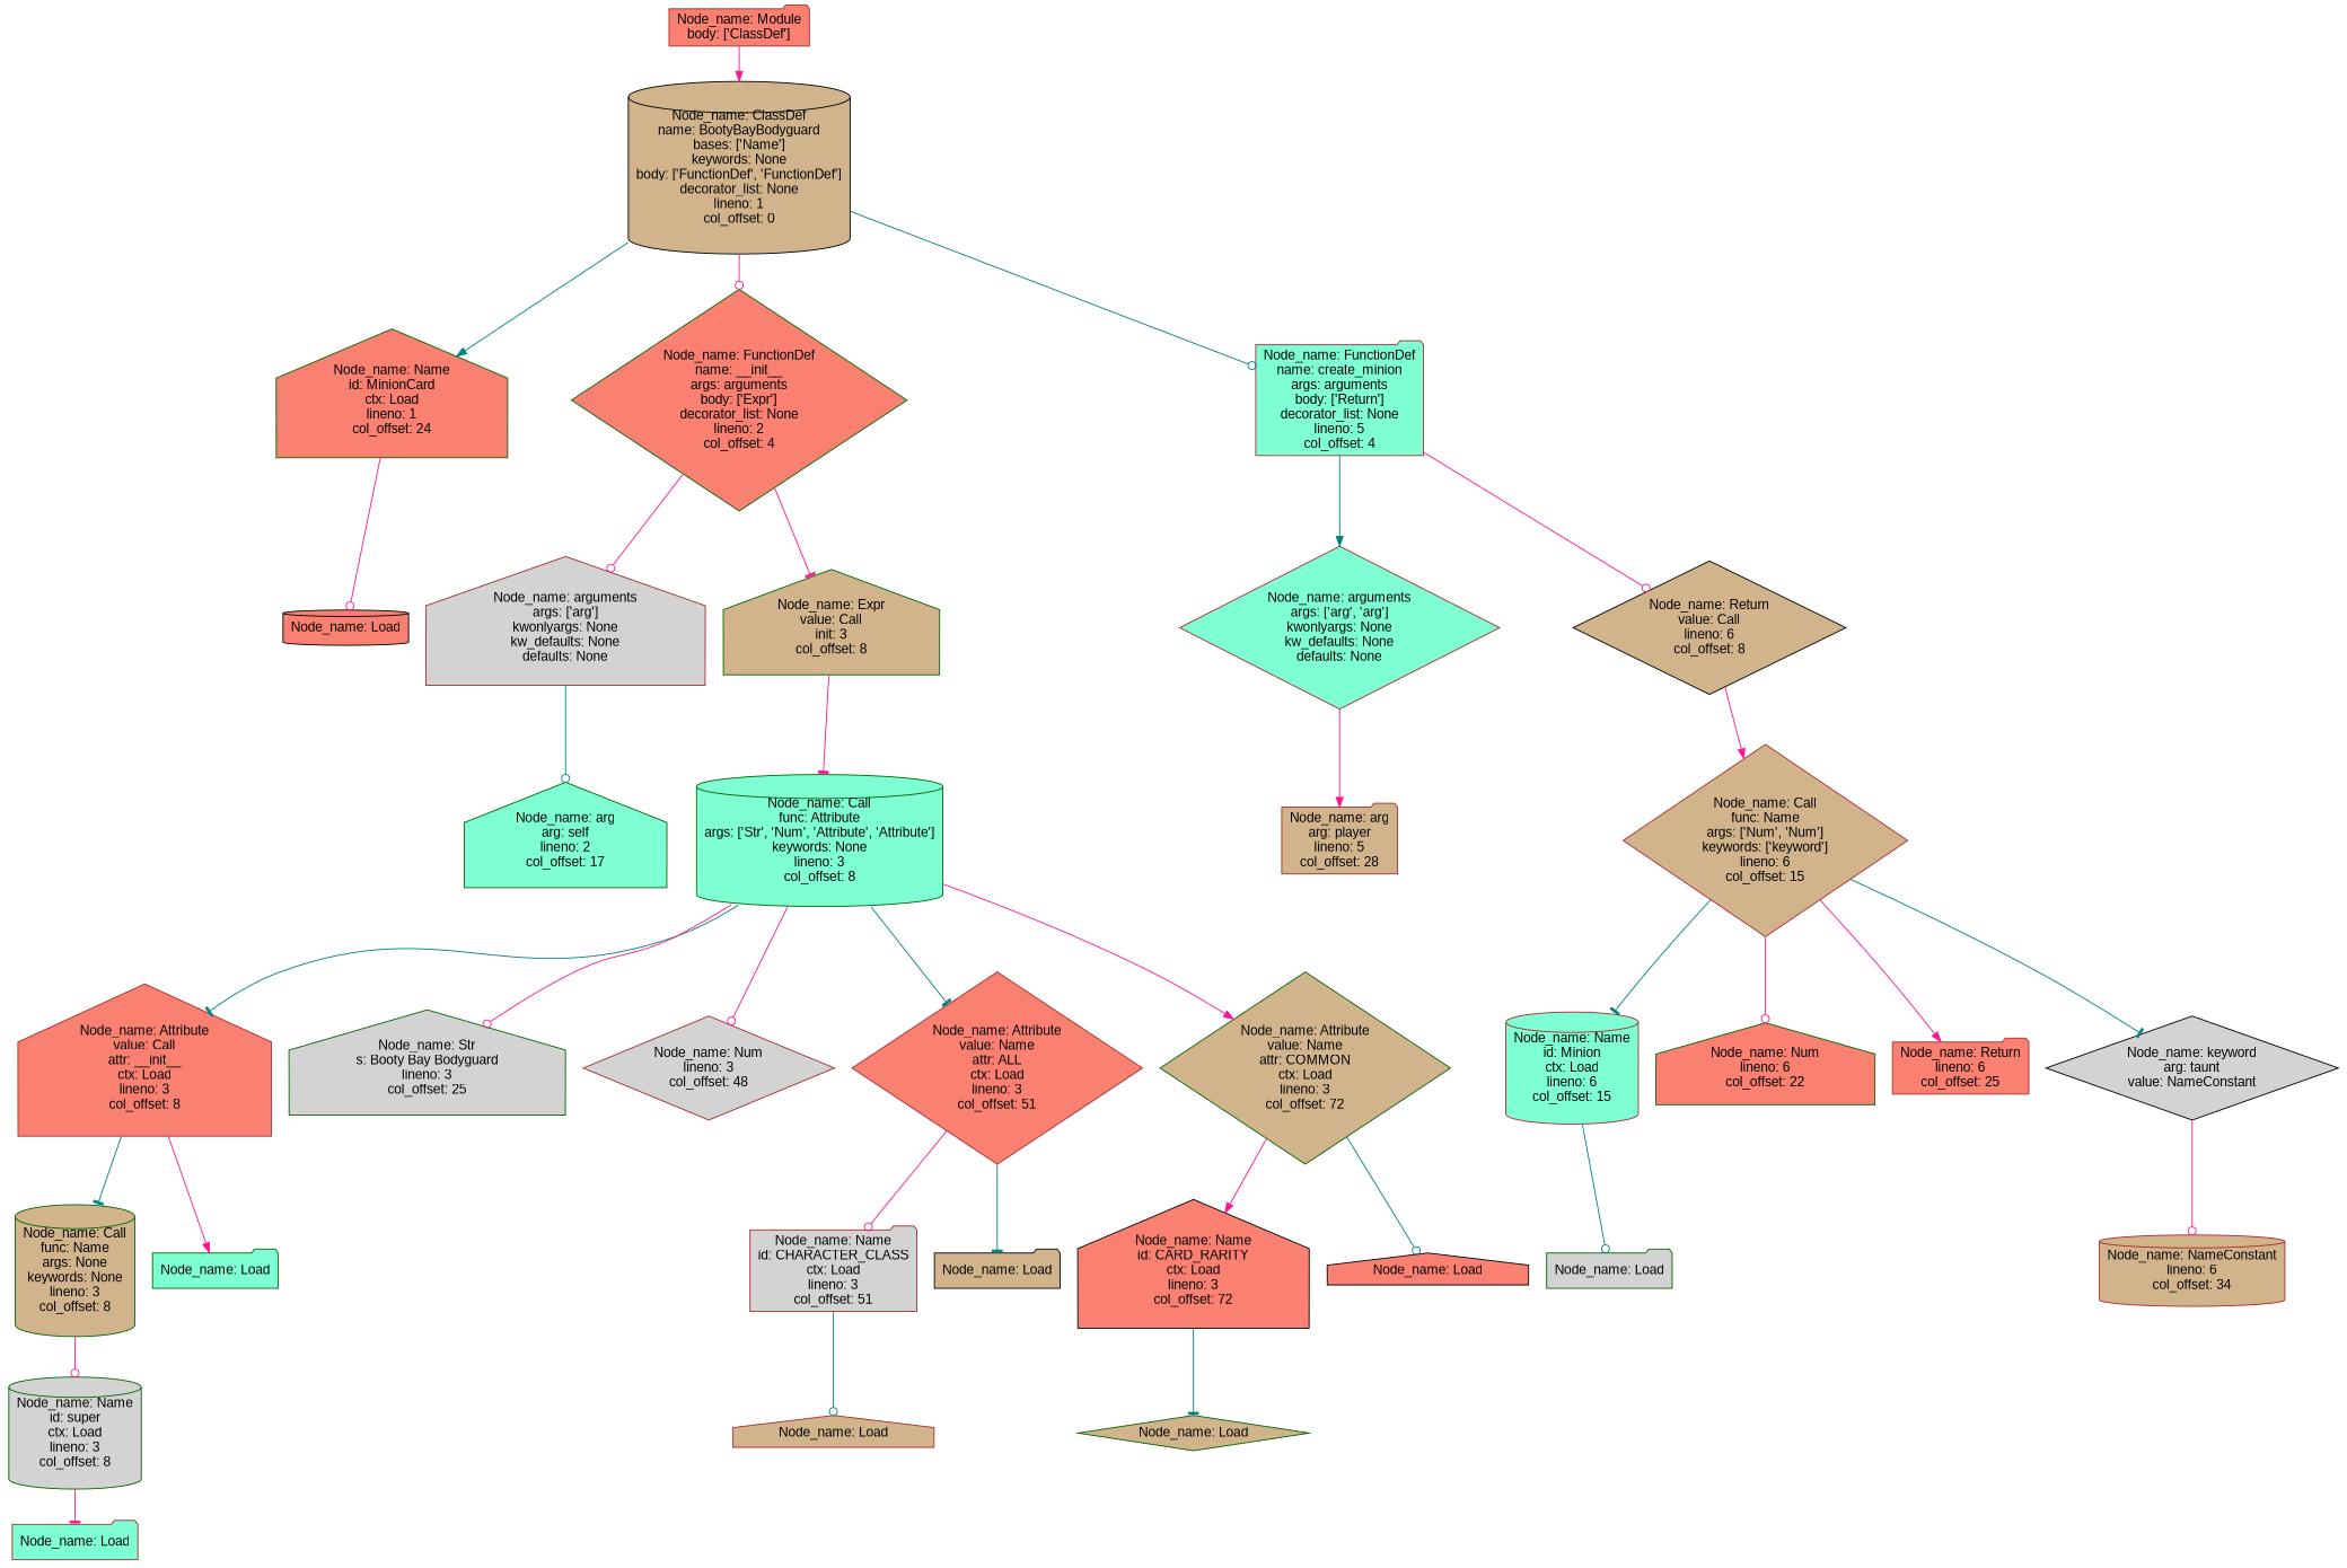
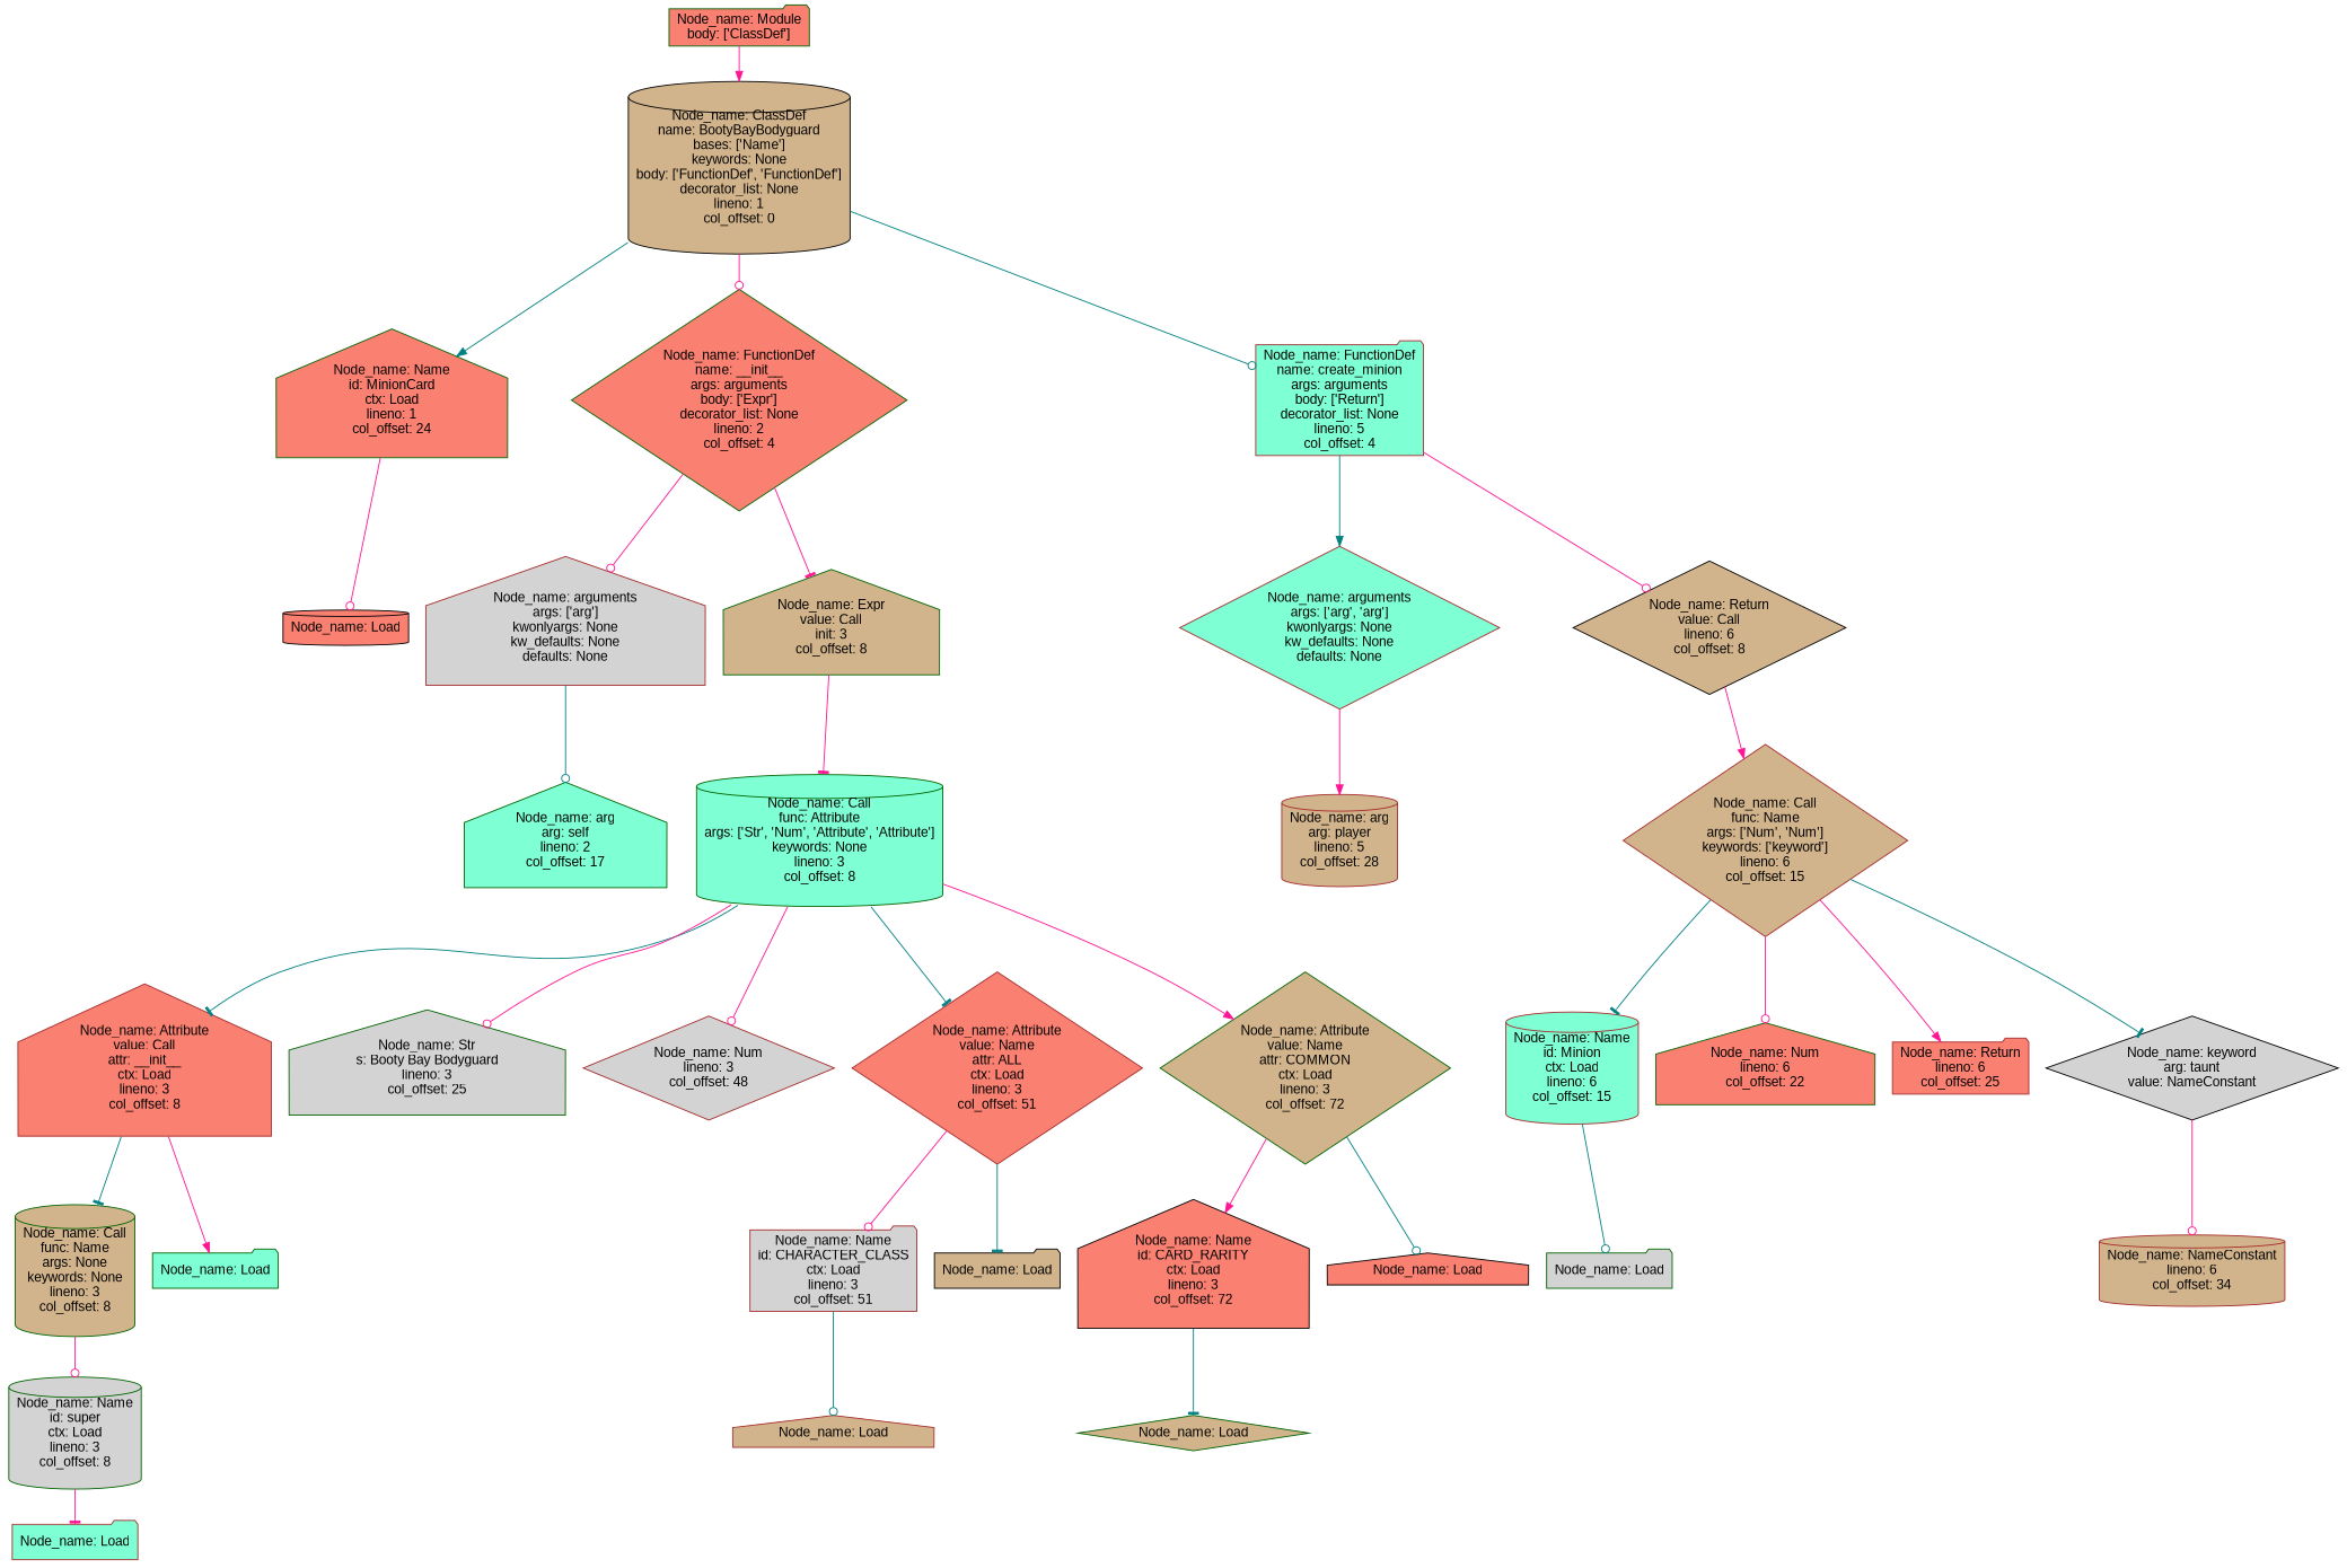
  digraph {
    fontname="Liberation Sans"
    node [color=darkgreen fillcolor=tan fontname="Liberation Sans" shape=house style=filled]
    edge [arrowhead=odot color=deeppink fontname="Liberation Sans"]
-   n1 [color=brown fillcolor=salmon label="Node_name: Module\nbody: ['ClassDef']\n" shape=folder]
+   n1 [fillcolor=salmon label="Node_name: Module\nbody: ['ClassDef']\n" shape=folder]
    n2 [color=black label="Node_name: ClassDef\nname: BootyBayBodyguard\nbases: ['Name']\nkeywords: None\nbody: ['FunctionDef', 'FunctionDef']\ndecorator_list: None\nlineno: 1\ncol_offset: 0\n" shape=cylinder]
    n3 [fillcolor=salmon label="Node_name: Name\nid: MinionCard\nctx: Load\nlineno: 1\ncol_offset: 24\n"]
    n4 [fillcolor=salmon label="Node_name: FunctionDef\nname: __init__\nargs: arguments\nbody: ['Expr']\ndecorator_list: None\nlineno: 2\ncol_offset: 4\n" shape=diamond]
    n5 [color=brown fillcolor=aquamarine label="Node_name: FunctionDef\nname: create_minion\nargs: arguments\nbody: ['Return']\ndecorator_list: None\nlineno: 5\ncol_offset: 4\n" shape=folder]
    n6 [color=black fillcolor=salmon label="Node_name: Load\n" shape=cylinder]
    n7 [color=brown fillcolor=lightgrey label="Node_name: arguments\nargs: ['arg']\nkwonlyargs: None\nkw_defaults: None\ndefaults: None\n"]
    n8 [label="Node_name: Expr\nvalue: Call\ninit: 3\ncol_offset: 8\n"]
    n9 [color=brown fillcolor=aquamarine label="Node_name: arguments\nargs: ['arg', 'arg']\nkwonlyargs: None\nkw_defaults: None\ndefaults: None\n" shape=diamond]
    n10 [color=black label="Node_name: Return\nvalue: Call\nlineno: 6\ncol_offset: 8\n" shape=diamond]
    n11 [fillcolor=aquamarine label="Node_name: arg\narg: self\nlineno: 2\ncol_offset: 17\n"]
    n12 [fillcolor=aquamarine label="Node_name: Call\nfunc: Attribute\nargs: ['Str', 'Num', 'Attribute', 'Attribute']\nkeywords: None\nlineno: 3\ncol_offset: 8\n" shape=cylinder]
-   n13 [color=brown label="Node_name: arg\narg: player\nlineno: 5\ncol_offset: 28\n" shape=folder]
+   n13 [color=brown label="Node_name: arg\narg: player\nlineno: 5\ncol_offset: 28\n" shape=cylinder]
    n14 [color=brown label="Node_name: Call\nfunc: Name\nargs: ['Num', 'Num']\nkeywords: ['keyword']\nlineno: 6\ncol_offset: 15\n" shape=diamond]
    n15 [color=brown fillcolor=salmon label="Node_name: Attribute\nvalue: Call\nattr: __init__\nctx: Load\nlineno: 3\ncol_offset: 8\n"]
    n16 [fillcolor=lightgrey label="Node_name: Str\ns: Booty Bay Bodyguard\nlineno: 3\ncol_offset: 25\n"]
    n17 [color=brown fillcolor=lightgrey label="Node_name: Num\nlineno: 3\ncol_offset: 48\n" shape=diamond]
    n18 [color=brown fillcolor=salmon label="Node_name: Attribute\nvalue: Name\nattr: ALL\nctx: Load\nlineno: 3\ncol_offset: 51\n" shape=diamond]
    n19 [label="Node_name: Attribute\nvalue: Name\nattr: COMMON\nctx: Load\nlineno: 3\ncol_offset: 72\n" shape=diamond]
    n20 [color=brown fillcolor=aquamarine label="Node_name: Name\nid: Minion\nctx: Load\nlineno: 6\ncol_offset: 15\n" shape=cylinder]
    n21 [fillcolor=salmon label="Node_name: Num\nlineno: 6\ncol_offset: 22\n"]
    n22 [color=brown fillcolor=salmon label="Node_name: Return\nlineno: 6\ncol_offset: 25\n" shape=folder]
    n23 [color=black fillcolor=lightgrey label="Node_name: keyword\narg: taunt\nvalue: NameConstant\n" shape=diamond]
    n24 [label="Node_name: Call\nfunc: Name\nargs: None\nkeywords: None\nlineno: 3\ncol_offset: 8\n" shape=cylinder]
    n25 [fillcolor=aquamarine label="Node_name: Load\n" shape=folder]
    n26 [color=brown fillcolor=lightgrey label="Node_name: Name\nid: CHARACTER_CLASS\nctx: Load\nlineno: 3\ncol_offset: 51\n" shape=folder]
    n27 [color=black label="Node_name: Load\n" shape=folder]
    n28 [color=black fillcolor=salmon label="Node_name: Name\nid: CARD_RARITY\nctx: Load\nlineno: 3\ncol_offset: 72\n"]
    n29 [color=black fillcolor=salmon label="Node_name: Load\n"]
    n30 [fillcolor=lightgrey label="Node_name: Load\n" shape=folder]
    n31 [color=brown label="Node_name: NameConstant\nlineno: 6\ncol_offset: 34\n" shape=cylinder]
    n32 [fillcolor=lightgrey label="Node_name: Name\nid: super\nctx: Load\nlineno: 3\ncol_offset: 8\n" shape=cylinder]
    n33 [color=brown label="Node_name: Load\n"]
    n34 [label="Node_name: Load\n" shape=diamond]
    n35 [color=brown fillcolor=aquamarine label="Node_name: Load\n" shape=folder]
    n1 -> n2 [arrowhead=normal]
    n2 -> n3 [arrowhead=normal color=teal]
    n2 -> n4
    n2 -> n5 [color=teal]
    n3 -> n6
    n4 -> n7
    n4 -> n8 [arrowhead=tee]
    n5 -> n9 [arrowhead=normal color=teal]
    n5 -> n10
    n7 -> n11 [color=teal]
    n8 -> n12 [arrowhead=tee]
    n9 -> n13 [arrowhead=normal]
    n10 -> n14 [arrowhead=normal]
    n12 -> n15 [arrowhead=tee color=teal]
    n12 -> n16
    n12 -> n17
    n12 -> n18 [arrowhead=tee color=teal]
    n12 -> n19 [arrowhead=normal]
    n14 -> n20 [arrowhead=tee color=teal]
    n14 -> n21
    n14 -> n22 [arrowhead=normal]
    n14 -> n23 [arrowhead=tee color=teal]
    n15 -> n24 [arrowhead=tee color=teal]
    n15 -> n25 [arrowhead=normal]
    n18 -> n26
    n18 -> n27 [arrowhead=tee color=teal]
    n19 -> n28 [arrowhead=normal]
    n19 -> n29 [color=teal]
    n20 -> n30 [color=teal]
    n23 -> n31
    n24 -> n32
    n26 -> n33 [color=teal]
    n28 -> n34 [arrowhead=tee color=teal]
    n32 -> n35 [arrowhead=tee]
  }
